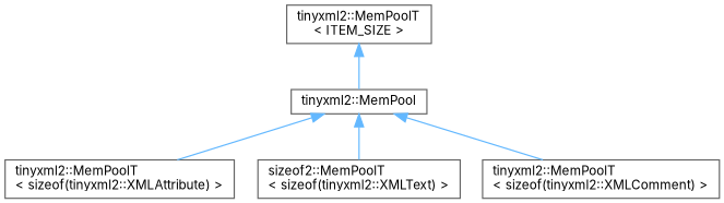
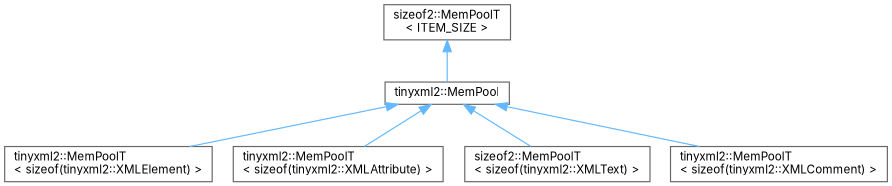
  digraph {
    fontname=Inter
    rankdir=TB
    node [color=grey40 fillcolor=white fontname=Inter fontsize=10 shape=box style=filled]
    edge [color=steelblue1 dir=back fontname=Inter fontsize=10 labelfontname=Helvetica labelfontsize=10 style=solid]
    n1 [height=0.2 label="tinyxml2::MemPool" width=0.4]
+   n2 [height=0.2 label="tinyxml2::MemPoolT\l\< sizeof(tinyxml2::XMLElement) \>" width=0.4]
    n3 [height=0.2 label="tinyxml2::MemPoolT\l\< sizeof(tinyxml2::XMLAttribute) \>" width=0.4]
    n4 [height=0.2 label="sizeof2::MemPoolT\l\< sizeof(tinyxml2::XMLText) \>" width=0.4]
    n5 [height=0.2 label="tinyxml2::MemPoolT\l\< sizeof(tinyxml2::XMLComment) \>" width=0.4]
-   n6 [height=0.2 label="tinyxml2::MemPoolT\l\< ITEM_SIZE \>" width=0.4]
+   n6 [height=0.2 label="sizeof2::MemPoolT\l\< ITEM_SIZE \>" width=0.4]
+   n1 -> n2
    n1 -> n3
    n1 -> n4
    n1 -> n5
    n6 -> n1
  }
